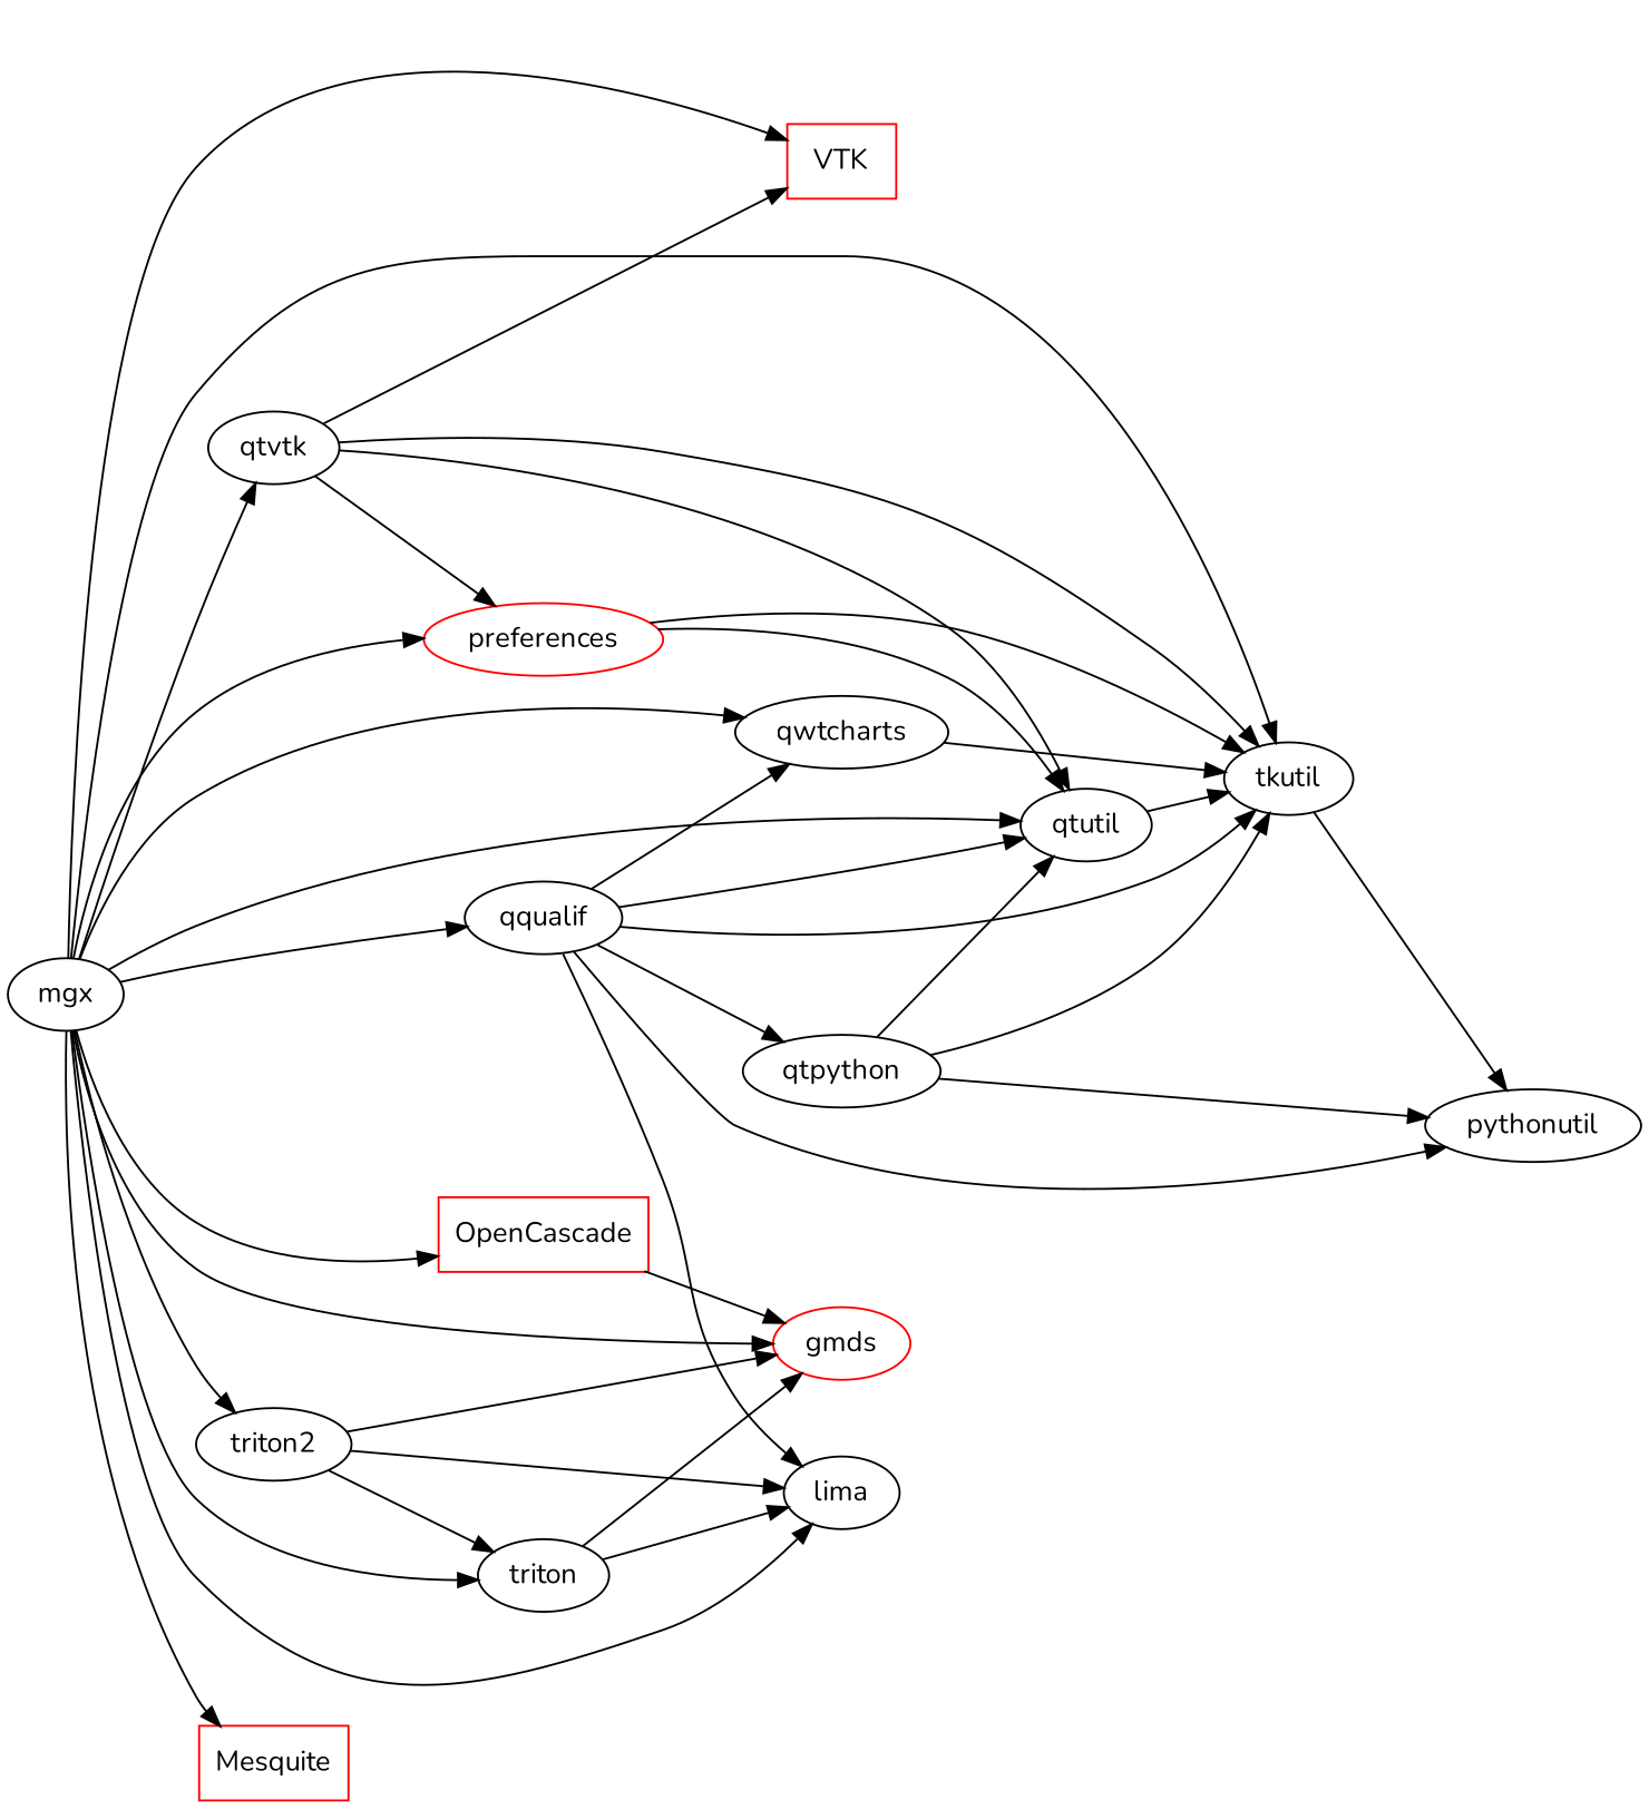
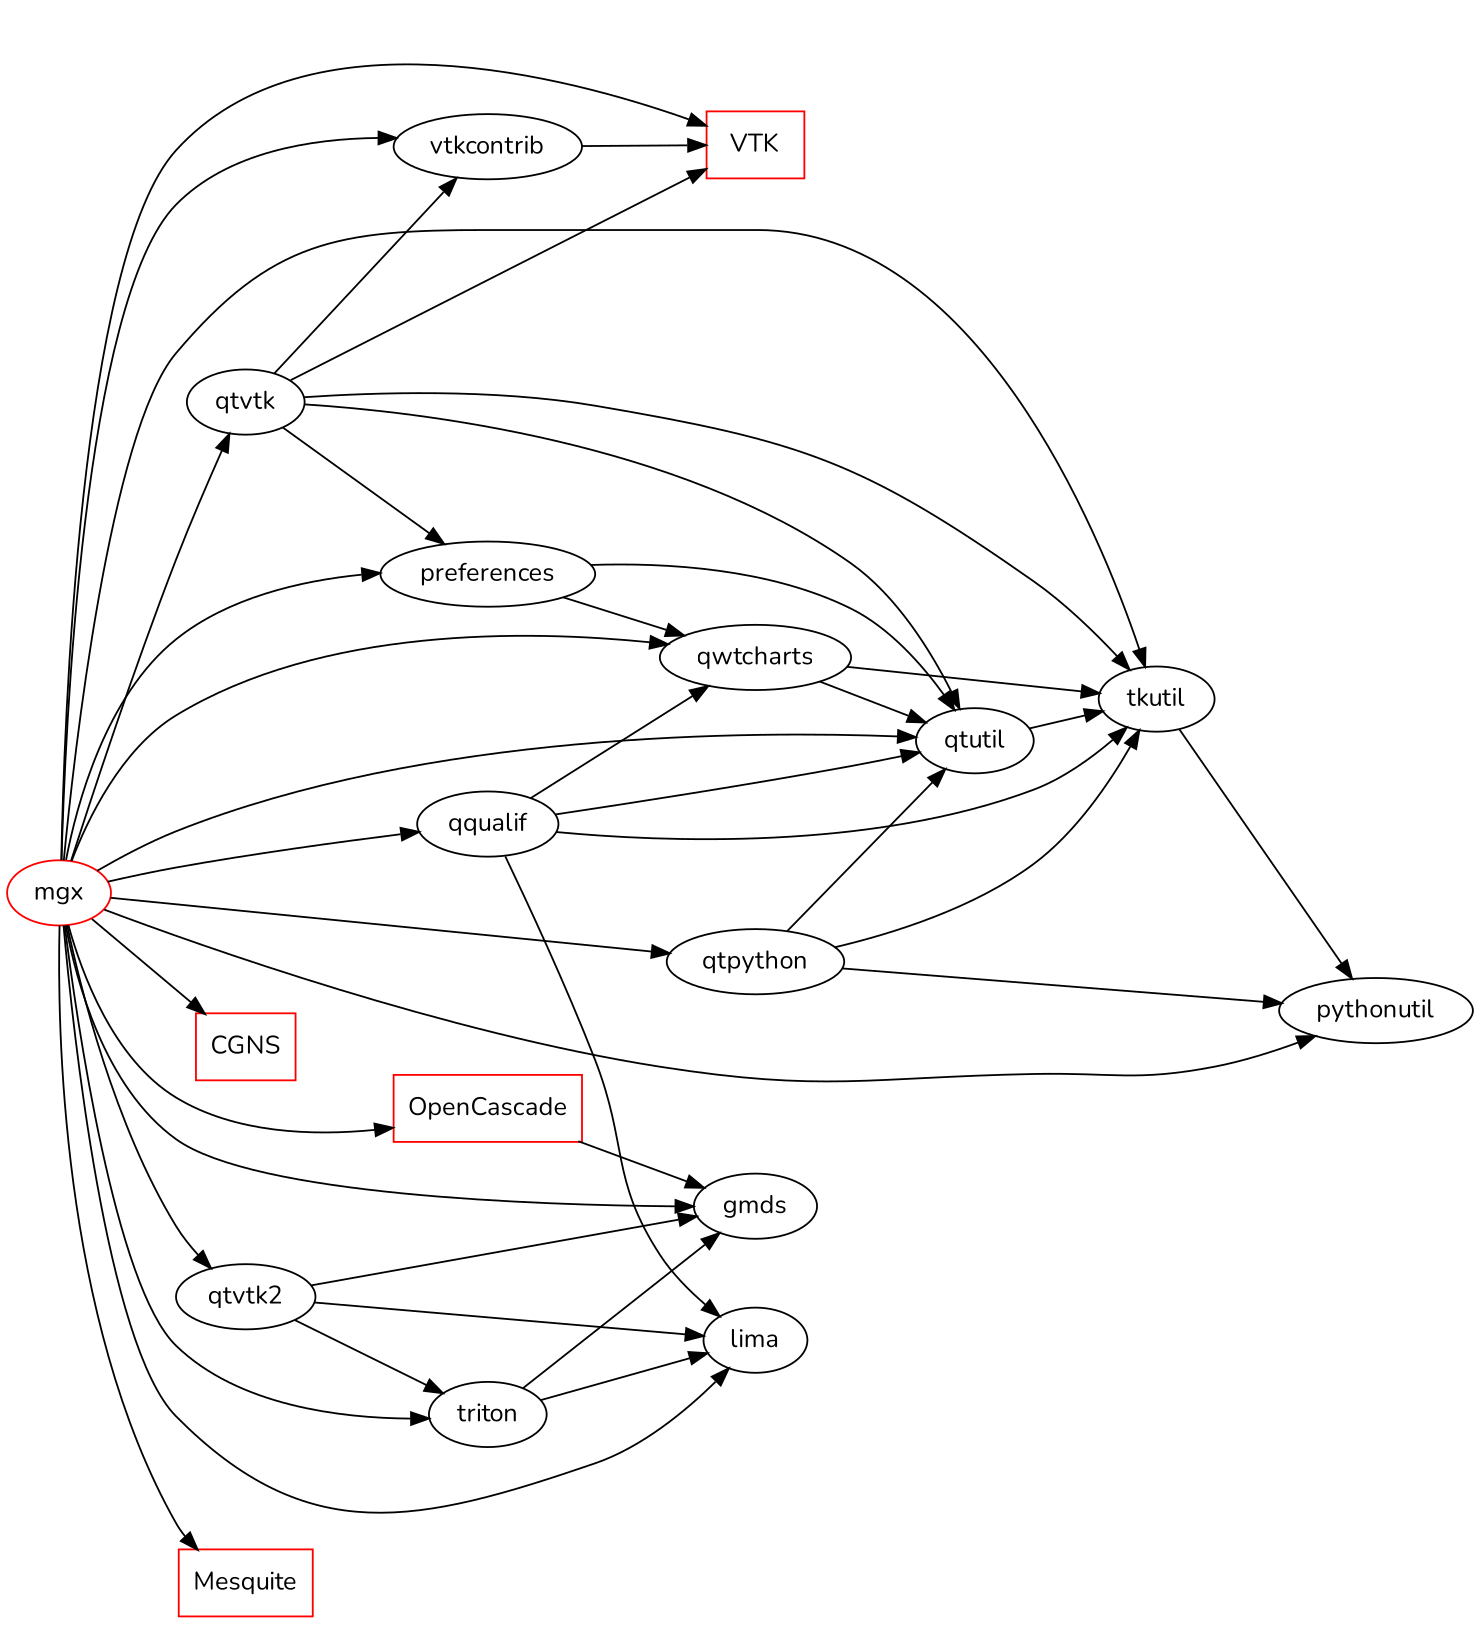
  digraph {
    fontname=Nunito
    rankdir=LR
    node [fontname=Nunito]
    edge [fontname=Nunito]
    VTK [color=red shape=record]
+   CGNS [color=red shape=record]
    OpenCascade [color=red shape=record]
-   gmds [color=red]
+   gmds
    Mesquite [color=red shape=record]
    qtutil
    tkutil
    pythonutil
-   preferences [color=red]
+   preferences
    qwtcharts
    n11 [label=triton]
    lima
    qtpython
-   triton2
+   triton2 [label=qtvtk2]
+   vtkcontrib
    qtvtk
    qqualif
-   mgx
+   mgx [color=red]
    OpenCascade -> gmds
    qtutil -> tkutil
    tkutil -> pythonutil
    preferences -> qtutil
-   preferences -> tkutil
+   preferences -> qwtcharts
+   qwtcharts -> qtutil
    qwtcharts -> tkutil
    n11 -> gmds
    n11 -> lima
    qtpython -> qtutil
    qtpython -> tkutil
    qtpython -> pythonutil
    triton2 -> gmds
    triton2 -> n11
    triton2 -> lima
+   vtkcontrib -> VTK
    qtvtk -> VTK
    qtvtk -> qtutil
    qtvtk -> tkutil
    qtvtk -> preferences
+   qtvtk -> vtkcontrib
    qqualif -> qtutil
    qqualif -> tkutil
    qqualif -> qwtcharts
    qqualif -> lima
    mgx -> VTK
+   mgx -> CGNS
    mgx -> OpenCascade
    mgx -> gmds
    mgx -> Mesquite
    mgx -> qtutil
    mgx -> tkutil
-   qqualif -> pythonutil
+   mgx -> pythonutil
    mgx -> preferences
    mgx -> qwtcharts
    mgx -> n11
    mgx -> lima
-   qqualif -> qtpython
+   mgx -> qtpython
    mgx -> triton2
+   mgx -> vtkcontrib
    mgx -> qtvtk
    mgx -> qqualif
  }
